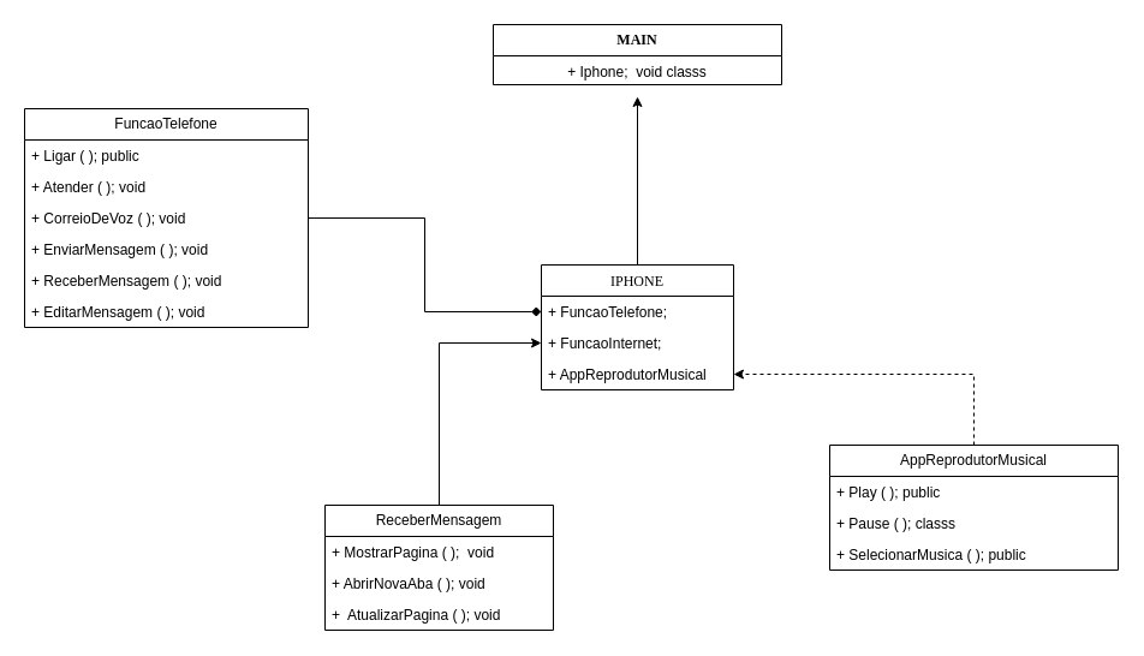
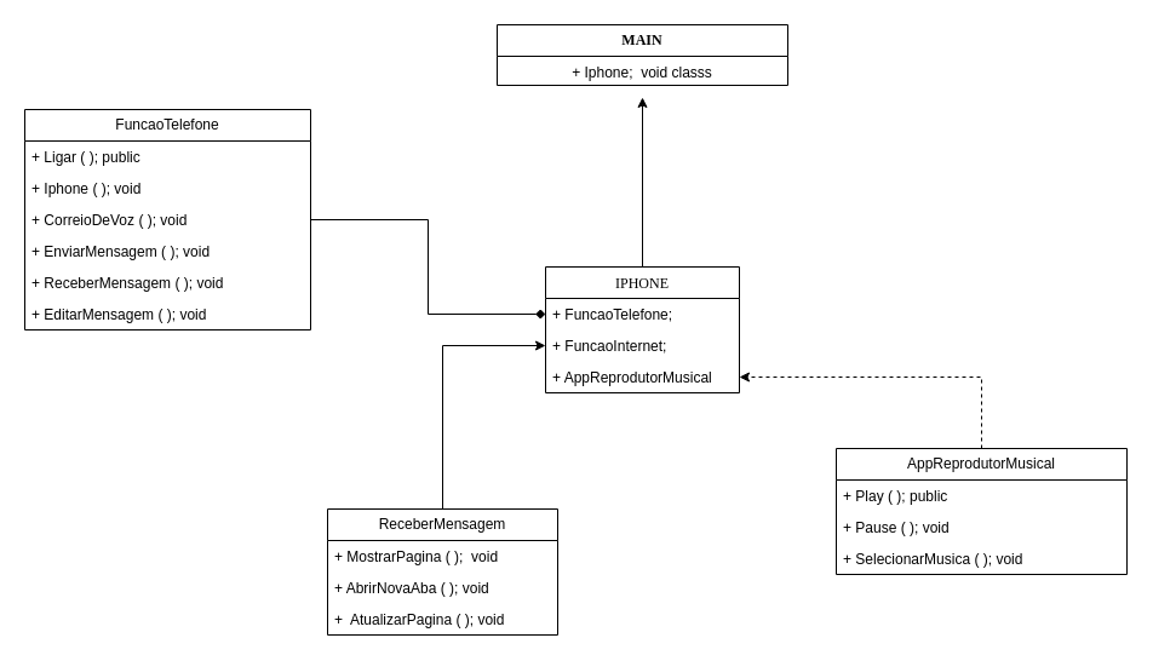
  <mxCell id="0" />
  <mxCell id="1" parent="0" />
  <mxCell id="2" value="&lt;b&gt;&lt;font face=&quot;Times New Roman&quot;&gt;MAIN&lt;/font&gt;&lt;/b&gt;" style="swimlane;fontStyle=0;childLayout=stackLayout;horizontal=1;startSize=26;fillColor=none;horizontalStack=0;resizeParent=1;resizeParentMax=0;resizeLast=0;collapsible=1;marginBottom=0;whiteSpace=wrap;html=1;" vertex="1" parent="1"><mxGeometry x="410" y="20" width="240" height="50" as="geometry" /></mxCell>
  <mxCell id="3" value="+ Iphone;&amp;nbsp; void classs" style="text;strokeColor=none;fillColor=none;align=center;verticalAlign=top;spacingLeft=4;spacingRight=4;overflow=hidden;rotatable=0;points=[[0,0.5],[1,0.5]];portConstraint=eastwest;whiteSpace=wrap;html=1;" vertex="1" parent="2"><mxGeometry y="26" width="240" height="24" as="geometry" /></mxCell>
  <mxCell id="4" style="edgeStyle=orthogonalEdgeStyle;rounded=0;orthogonalLoop=1;jettySize=auto;html=1;exitX=0.5;exitY=0;exitDx=0;exitDy=0;" edge="1" parent="1" source="5"><mxGeometry relative="1" as="geometry"><mxPoint x="530" y="80" as="targetPoint" /></mxGeometry></mxCell>
  <mxCell id="5" value="&lt;span style=&quot;font-weight: normal;&quot;&gt;&lt;font face=&quot;Times New Roman&quot;&gt;IPHONE&lt;/font&gt;&lt;/span&gt;" style="swimlane;fontStyle=1;align=center;verticalAlign=top;childLayout=stackLayout;horizontal=1;startSize=26;horizontalStack=0;resizeParent=1;resizeParentMax=0;resizeLast=0;collapsible=1;marginBottom=0;whiteSpace=wrap;html=1;" vertex="1" parent="1"><mxGeometry x="450" y="220" width="160" height="104" as="geometry" /></mxCell>
  <mxCell id="6" value="+ FuncaoTelefone;" style="text;strokeColor=none;fillColor=none;align=left;verticalAlign=top;spacingLeft=4;spacingRight=4;overflow=hidden;rotatable=0;points=[[0,0.5],[1,0.5]];portConstraint=eastwest;whiteSpace=wrap;html=1;" vertex="1" parent="5"><mxGeometry y="26" width="160" height="26" as="geometry" /></mxCell>
  <mxCell id="7" value="+ FuncaoInternet;" style="text;strokeColor=none;fillColor=none;align=left;verticalAlign=top;spacingLeft=4;spacingRight=4;overflow=hidden;rotatable=0;points=[[0,0.5],[1,0.5]];portConstraint=eastwest;whiteSpace=wrap;html=1;" vertex="1" parent="5"><mxGeometry y="52" width="160" height="26" as="geometry" /></mxCell>
  <mxCell id="8" value="+ AppReprodutorMusical" style="text;strokeColor=none;fillColor=none;align=left;verticalAlign=top;spacingLeft=4;spacingRight=4;overflow=hidden;rotatable=0;points=[[0,0.5],[1,0.5]];portConstraint=eastwest;whiteSpace=wrap;html=1;" vertex="1" parent="5"><mxGeometry y="78" width="160" height="26" as="geometry" /></mxCell>
  <mxCell id="9" style="edgeStyle=orthogonalEdgeStyle;rounded=0;orthogonalLoop=1;jettySize=auto;html=1;exitX=0.5;exitY=0;exitDx=0;exitDy=0;entryX=0;entryY=0.5;entryDx=0;entryDy=0;" edge="1" parent="1" source="10" target="7"><mxGeometry relative="1" as="geometry" /></mxCell>
  <mxCell id="10" value="ReceberMensagem" style="swimlane;fontStyle=0;childLayout=stackLayout;horizontal=1;startSize=26;horizontalStack=0;resizeParent=1;resizeParentMax=0;resizeLast=0;collapsible=1;marginBottom=0;whiteSpace=wrap;html=1;swimlaneFillColor=none;" vertex="1" parent="1"><mxGeometry x="270" y="420" width="190" height="104" as="geometry" /></mxCell>
  <mxCell id="11" value="+ MostrarPagina ( );&amp;nbsp; void" style="text;strokeColor=none;fillColor=none;align=left;verticalAlign=top;spacingLeft=4;spacingRight=4;overflow=hidden;rotatable=0;points=[[0,0.5],[1,0.5]];portConstraint=eastwest;whiteSpace=wrap;html=1;" vertex="1" parent="10"><mxGeometry y="26" width="190" height="26" as="geometry" /></mxCell>
  <mxCell id="12" value="+ AbrirNovaAba ( ); void" style="text;align=left;verticalAlign=top;spacingLeft=4;spacingRight=4;overflow=hidden;rotatable=0;points=[[0,0.5],[1,0.5]];portConstraint=eastwest;whiteSpace=wrap;html=1;swimlaneFillColor=none;" vertex="1" parent="10"><mxGeometry y="52" width="190" height="26" as="geometry" /></mxCell>
  <mxCell id="13" value="+&amp;nbsp; AtualizarPagina ( ); void" style="text;strokeColor=none;fillColor=none;align=left;verticalAlign=top;spacingLeft=4;spacingRight=4;overflow=hidden;rotatable=0;points=[[0,0.5],[1,0.5]];portConstraint=eastwest;whiteSpace=wrap;html=1;" vertex="1" parent="10"><mxGeometry y="78" width="190" height="26" as="geometry" /></mxCell>
  <mxCell id="14" value="FuncaoTelefone" style="swimlane;fontStyle=0;childLayout=stackLayout;horizontal=1;startSize=26;fillColor=none;horizontalStack=0;resizeParent=1;resizeParentMax=0;resizeLast=0;collapsible=1;marginBottom=0;whiteSpace=wrap;html=1;" vertex="1" parent="1"><mxGeometry x="20" y="90" width="236" height="182" as="geometry" /></mxCell>
  <mxCell id="15" value="+ Ligar ( ); public" style="text;strokeColor=none;fillColor=none;align=left;verticalAlign=top;spacingLeft=4;spacingRight=4;overflow=hidden;rotatable=0;points=[[0,0.5],[1,0.5]];portConstraint=eastwest;whiteSpace=wrap;html=1;" vertex="1" parent="14"><mxGeometry y="26" width="236" height="26" as="geometry" /></mxCell>
- <mxCell id="16" value="+ Atender ( ); void" style="text;strokeColor=none;fillColor=none;align=left;verticalAlign=top;spacingLeft=4;spacingRight=4;overflow=hidden;rotatable=0;points=[[0,0.5],[1,0.5]];portConstraint=eastwest;whiteSpace=wrap;html=1;" vertex="1" parent="14"><mxGeometry y="52" width="236" height="26" as="geometry" /></mxCell>
+ <mxCell id="16" value="+ Iphone ( ); void" style="text;strokeColor=none;fillColor=none;align=left;verticalAlign=top;spacingLeft=4;spacingRight=4;overflow=hidden;rotatable=0;points=[[0,0.5],[1,0.5]];portConstraint=eastwest;whiteSpace=wrap;html=1;" vertex="1" parent="14"><mxGeometry y="52" width="236" height="26" as="geometry" /></mxCell>
  <mxCell id="17" value="+ CorreioDeVoz ( ); void" style="text;strokeColor=none;fillColor=none;align=left;verticalAlign=top;spacingLeft=4;spacingRight=4;overflow=hidden;rotatable=0;points=[[0,0.5],[1,0.5]];portConstraint=eastwest;whiteSpace=wrap;html=1;" vertex="1" parent="14"><mxGeometry y="78" width="236" height="26" as="geometry" /></mxCell>
  <mxCell id="18" value="+ EnviarMensagem ( ); void" style="text;strokeColor=none;fillColor=none;align=left;verticalAlign=top;spacingLeft=4;spacingRight=4;overflow=hidden;rotatable=0;points=[[0,0.5],[1,0.5]];portConstraint=eastwest;whiteSpace=wrap;html=1;" vertex="1" parent="14"><mxGeometry y="104" width="236" height="26" as="geometry" /></mxCell>
  <mxCell id="19" value="+ ReceberMensagem ( ); void" style="text;strokeColor=none;fillColor=none;align=left;verticalAlign=top;spacingLeft=4;spacingRight=4;overflow=hidden;rotatable=0;points=[[0,0.5],[1,0.5]];portConstraint=eastwest;whiteSpace=wrap;html=1;" vertex="1" parent="14"><mxGeometry y="130" width="236" height="26" as="geometry" /></mxCell>
  <mxCell id="20" value="+ EditarMensagem ( ); void" style="text;strokeColor=none;fillColor=none;align=left;verticalAlign=top;spacingLeft=4;spacingRight=4;overflow=hidden;rotatable=0;points=[[0,0.5],[1,0.5]];portConstraint=eastwest;whiteSpace=wrap;html=1;" vertex="1" parent="14"><mxGeometry y="156" width="236" height="26" as="geometry" /></mxCell>
  <mxCell id="21" style="edgeStyle=orthogonalEdgeStyle;rounded=0;orthogonalLoop=1;jettySize=auto;html=1;exitX=1;exitY=0.5;exitDx=0;exitDy=0;entryX=0;entryY=0.5;entryDx=0;entryDy=0;endArrow=diamond;" edge="1" parent="1" source="17" target="6"><mxGeometry relative="1" as="geometry" /></mxCell>
  <mxCell id="22" style="edgeStyle=orthogonalEdgeStyle;rounded=0;orthogonalLoop=1;jettySize=auto;html=1;dashed=1;" edge="1" parent="1" source="23" target="8"><mxGeometry relative="1" as="geometry" /></mxCell>
  <mxCell id="23" value="AppReprodutorMusical" style="swimlane;fontStyle=0;childLayout=stackLayout;horizontal=1;startSize=26;fillColor=none;horizontalStack=0;resizeParent=1;resizeParentMax=0;resizeLast=0;collapsible=1;marginBottom=0;whiteSpace=wrap;html=1;" vertex="1" parent="1"><mxGeometry x="690" y="370" width="240" height="104" as="geometry" /></mxCell>
  <mxCell id="24" value="+ Play ( ); public" style="text;strokeColor=none;fillColor=none;align=left;verticalAlign=top;spacingLeft=4;spacingRight=4;overflow=hidden;rotatable=0;points=[[0,0.5],[1,0.5]];portConstraint=eastwest;whiteSpace=wrap;html=1;" vertex="1" parent="23"><mxGeometry y="26" width="240" height="26" as="geometry" /></mxCell>
- <mxCell id="25" value="+ Pause ( ); classs" style="text;strokeColor=none;fillColor=none;align=left;verticalAlign=top;spacingLeft=4;spacingRight=4;overflow=hidden;rotatable=0;points=[[0,0.5],[1,0.5]];portConstraint=eastwest;whiteSpace=wrap;html=1;" vertex="1" parent="23"><mxGeometry y="52" width="240" height="26" as="geometry" /></mxCell>
- <mxCell id="26" value="+ SelecionarMusica ( ); public" style="text;strokeColor=none;fillColor=none;align=left;verticalAlign=top;spacingLeft=4;spacingRight=4;overflow=hidden;rotatable=0;points=[[0,0.5],[1,0.5]];portConstraint=eastwest;whiteSpace=wrap;html=1;" vertex="1" parent="23"><mxGeometry y="78" width="240" height="26" as="geometry" /></mxCell>
+ <mxCell id="25" value="+ Pause ( ); void" style="text;strokeColor=none;fillColor=none;align=left;verticalAlign=top;spacingLeft=4;spacingRight=4;overflow=hidden;rotatable=0;points=[[0,0.5],[1,0.5]];portConstraint=eastwest;whiteSpace=wrap;html=1;" vertex="1" parent="23"><mxGeometry y="52" width="240" height="26" as="geometry" /></mxCell>
+ <mxCell id="26" value="+ SelecionarMusica ( ); void" style="text;strokeColor=none;fillColor=none;align=left;verticalAlign=top;spacingLeft=4;spacingRight=4;overflow=hidden;rotatable=0;points=[[0,0.5],[1,0.5]];portConstraint=eastwest;whiteSpace=wrap;html=1;" vertex="1" parent="23"><mxGeometry y="78" width="240" height="26" as="geometry" /></mxCell>
